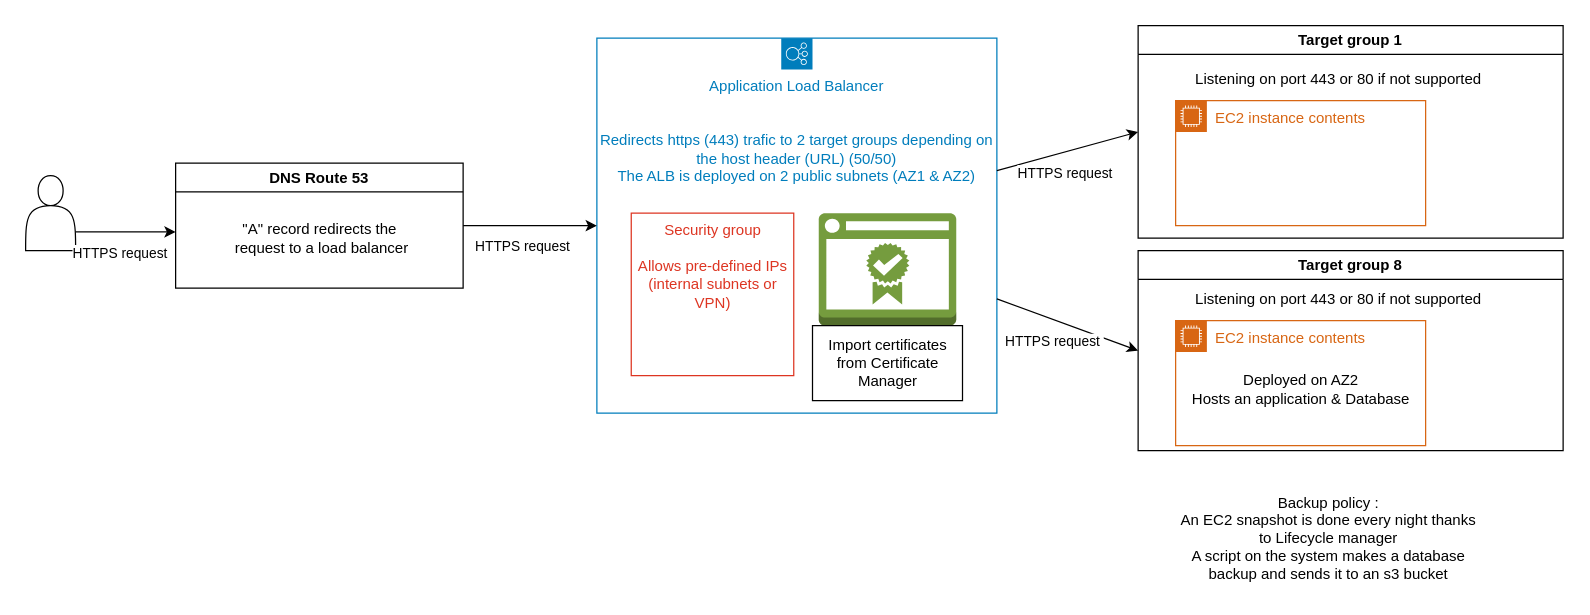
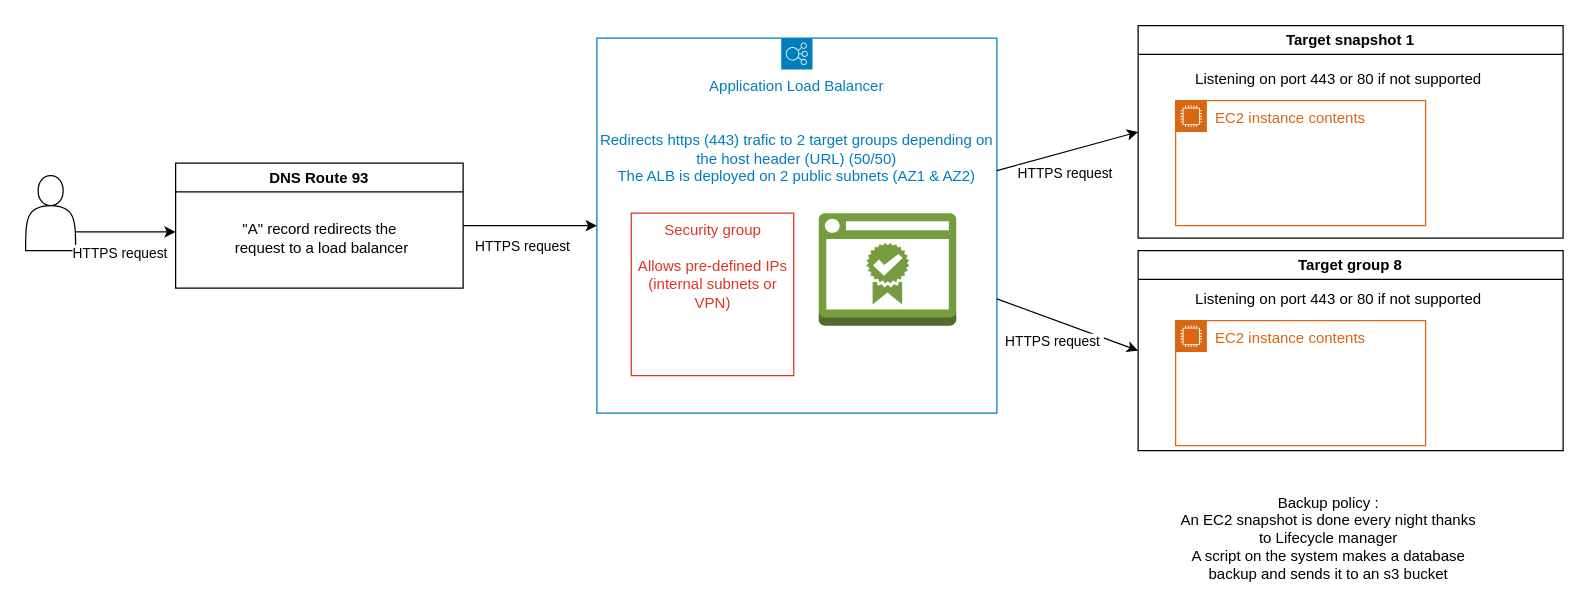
  <mxCell id="0" />
  <mxCell id="1" parent="0" />
  <mxCell id="2" value="Application Load Balancer&lt;br&gt;&lt;br&gt;&lt;br&gt;Redirects https (443) trafic to 2 target groups depending on the host header (URL) (50/50)&lt;br&gt;The ALB is deployed on 2 public subnets (AZ1 &amp;amp; AZ2)&lt;br&gt;" style="sketch=0;outlineConnect=0;gradientColor=none;html=1;whiteSpace=wrap;fontSize=12;fontStyle=0;shape=mxgraph.aws4.groupCenter;grIcon=mxgraph.aws4.group_elastic_load_balancing;grStroke=1;strokeColor=#007DBC;fillColor=none;verticalAlign=top;align=center;fontColor=#007DBC;dashed=0;spacingTop=25;" vertex="1" parent="1"><mxGeometry x="477" y="30" width="320" height="300" as="geometry" /></mxCell>
  <mxCell id="3" value="Security group&lt;br&gt;&lt;br&gt;Allows pre-defined IPs (internal subnets or VPN)" style="fillColor=none;strokeColor=#DD3522;verticalAlign=top;fontStyle=0;fontColor=#DD3522;whiteSpace=wrap;html=1;" vertex="1" parent="1"><mxGeometry x="504.5" y="170" width="130" height="130" as="geometry" /></mxCell>
  <mxCell id="4" value="" style="outlineConnect=0;dashed=0;verticalLabelPosition=bottom;verticalAlign=top;align=center;html=1;shape=mxgraph.aws3.certificate_manager_2;fillColor=#759C3E;gradientColor=none;" vertex="1" parent="1"><mxGeometry x="654.5" y="170" width="110" height="90" as="geometry" /></mxCell>
- <mxCell id="5" value="Import certificates from Certificate Manager" style="rounded=0;whiteSpace=wrap;html=1;" vertex="1" parent="1"><mxGeometry x="649.5" y="260" width="120" height="60" as="geometry" /></mxCell>
  <mxCell id="6" value="" style="shape=actor;whiteSpace=wrap;html=1;" vertex="1" parent="1"><mxGeometry x="20" y="140" width="40" height="60" as="geometry" /></mxCell>
  <mxCell id="7" value="HTTPS request&amp;nbsp;" style="endArrow=classic;html=1;rounded=0;exitX=1;exitY=0.75;exitDx=0;exitDy=0;" edge="1" parent="1" source="6"><mxGeometry x="-0.087" y="-17" width="50" height="50" relative="1" as="geometry"><mxPoint x="550" y="250" as="sourcePoint" /><mxPoint x="140" y="185" as="targetPoint" /><mxPoint as="offset" /></mxGeometry></mxCell>
- <mxCell id="8" value="Target group 1" style="swimlane;whiteSpace=wrap;html=1;" vertex="1" parent="1"><mxGeometry x="910" y="20" width="340" height="170" as="geometry"><mxRectangle x="610" y="260" width="110" height="30" as="alternateBounds" /></mxGeometry></mxCell>
+ <mxCell id="8" value="Target snapshot 1" style="swimlane;whiteSpace=wrap;html=1;" vertex="1" parent="1"><mxGeometry x="910" y="20" width="340" height="170" as="geometry"><mxRectangle x="610" y="260" width="110" height="30" as="alternateBounds" /></mxGeometry></mxCell>
  <mxCell id="9" value="EC2 instance contents" style="points=[[0,0],[0.25,0],[0.5,0],[0.75,0],[1,0],[1,0.25],[1,0.5],[1,0.75],[1,1],[0.75,1],[0.5,1],[0.25,1],[0,1],[0,0.75],[0,0.5],[0,0.25]];outlineConnect=0;gradientColor=none;html=1;whiteSpace=wrap;fontSize=12;fontStyle=0;container=1;pointerEvents=0;collapsible=0;recursiveResize=0;shape=mxgraph.aws4.group;grIcon=mxgraph.aws4.group_ec2_instance_contents;strokeColor=#D86613;fillColor=none;verticalAlign=top;align=left;spacingLeft=30;fontColor=#D86613;dashed=0;" vertex="1" parent="8"><mxGeometry x="30" y="60" width="200" height="100" as="geometry" /></mxCell>
- <mxCell id="10" value="DNS Route 53" style="swimlane;whiteSpace=wrap;html=1;" vertex="1" parent="1"><mxGeometry x="140" y="130" width="230" height="100" as="geometry" /></mxCell>
+ <mxCell id="10" value="DNS Route 93" style="swimlane;whiteSpace=wrap;html=1;" vertex="1" parent="1"><mxGeometry x="140" y="130" width="230" height="100" as="geometry" /></mxCell>
  <mxCell id="11" value="&quot;A&quot; record redirects the&lt;br&gt;&amp;nbsp;request to a load balancer" style="text;html=1;align=center;verticalAlign=middle;resizable=0;points=[];autosize=1;strokeColor=none;fillColor=none;" vertex="1" parent="10"><mxGeometry x="30" y="40" width="170" height="40" as="geometry" /></mxCell>
  <mxCell id="12" value="HTTPS request&amp;nbsp;" style="endArrow=classic;html=1;rounded=0;exitX=1;exitY=0.5;exitDx=0;exitDy=0;" edge="1" parent="1" source="10" target="2"><mxGeometry x="-0.087" y="-17" width="50" height="50" relative="1" as="geometry"><mxPoint x="384" y="200" as="sourcePoint" /><mxPoint x="464" y="200" as="targetPoint" /><mxPoint as="offset" /></mxGeometry></mxCell>
  <mxCell id="13" value="HTTPS request&amp;nbsp;" style="endArrow=classic;html=1;rounded=0;entryX=0;entryY=0.5;entryDx=0;entryDy=0;" edge="1" parent="1" source="2" target="8"><mxGeometry x="-0.087" y="-17" width="50" height="50" relative="1" as="geometry"><mxPoint x="797" y="220" as="sourcePoint" /><mxPoint x="904" y="220" as="targetPoint" /><mxPoint as="offset" /></mxGeometry></mxCell>
  <mxCell id="14" value="Target group 8" style="swimlane;whiteSpace=wrap;html=1;" vertex="1" parent="1"><mxGeometry x="910" y="200" width="340" height="160" as="geometry"><mxRectangle x="610" y="260" width="110" height="30" as="alternateBounds" /></mxGeometry></mxCell>
  <mxCell id="15" value="EC2 instance contents" style="points=[[0,0],[0.25,0],[0.5,0],[0.75,0],[1,0],[1,0.25],[1,0.5],[1,0.75],[1,1],[0.75,1],[0.5,1],[0.25,1],[0,1],[0,0.75],[0,0.5],[0,0.25]];outlineConnect=0;gradientColor=none;html=1;whiteSpace=wrap;fontSize=12;fontStyle=0;container=1;pointerEvents=0;collapsible=0;recursiveResize=0;shape=mxgraph.aws4.group;grIcon=mxgraph.aws4.group_ec2_instance_contents;strokeColor=#D86613;fillColor=none;verticalAlign=top;align=left;spacingLeft=30;fontColor=#D86613;dashed=0;" vertex="1" parent="14"><mxGeometry x="30" y="56" width="200" height="100" as="geometry" /></mxCell>
- <mxCell id="16" value="Deployed on AZ2&lt;br&gt;Hosts an application &amp;amp; Database" style="text;html=1;align=center;verticalAlign=middle;resizable=0;points=[];autosize=1;strokeColor=none;fillColor=none;" vertex="1" parent="15"><mxGeometry y="35" width="200" height="40" as="geometry" /></mxCell>
  <mxCell id="17" value="Listening on port 443 or 80 if not supported" style="text;html=1;align=center;verticalAlign=middle;resizable=0;points=[];autosize=1;strokeColor=none;fillColor=none;" vertex="1" parent="14"><mxGeometry x="35" y="24" width="250" height="30" as="geometry" /></mxCell>
  <mxCell id="18" value="HTTPS request&amp;nbsp;" style="endArrow=classic;html=1;rounded=0;entryX=0;entryY=0.5;entryDx=0;entryDy=0;" edge="1" parent="1" source="2" target="14"><mxGeometry x="-0.087" y="-17" width="50" height="50" relative="1" as="geometry"><mxPoint x="807" y="146" as="sourcePoint" /><mxPoint x="920" y="115" as="targetPoint" /><mxPoint as="offset" /></mxGeometry></mxCell>
  <mxCell id="19" value="Listening on port 443 or 80 if not supported" style="text;html=1;align=center;verticalAlign=middle;resizable=0;points=[];autosize=1;strokeColor=none;fillColor=none;" vertex="1" parent="1"><mxGeometry x="945" y="48" width="250" height="30" as="geometry" /></mxCell>
  <mxCell id="20" value="Backup policy :&lt;br&gt;An EC2 snapshot is done every night thanks to Lifecycle manager&lt;br&gt;A script on the system makes a database backup and sends it to an s3 bucket" style="text;html=1;strokeColor=none;fillColor=none;align=center;verticalAlign=middle;whiteSpace=wrap;rounded=0;" vertex="1" parent="1"><mxGeometry x="940" y="390" width="245" height="80" as="geometry" /></mxCell>
